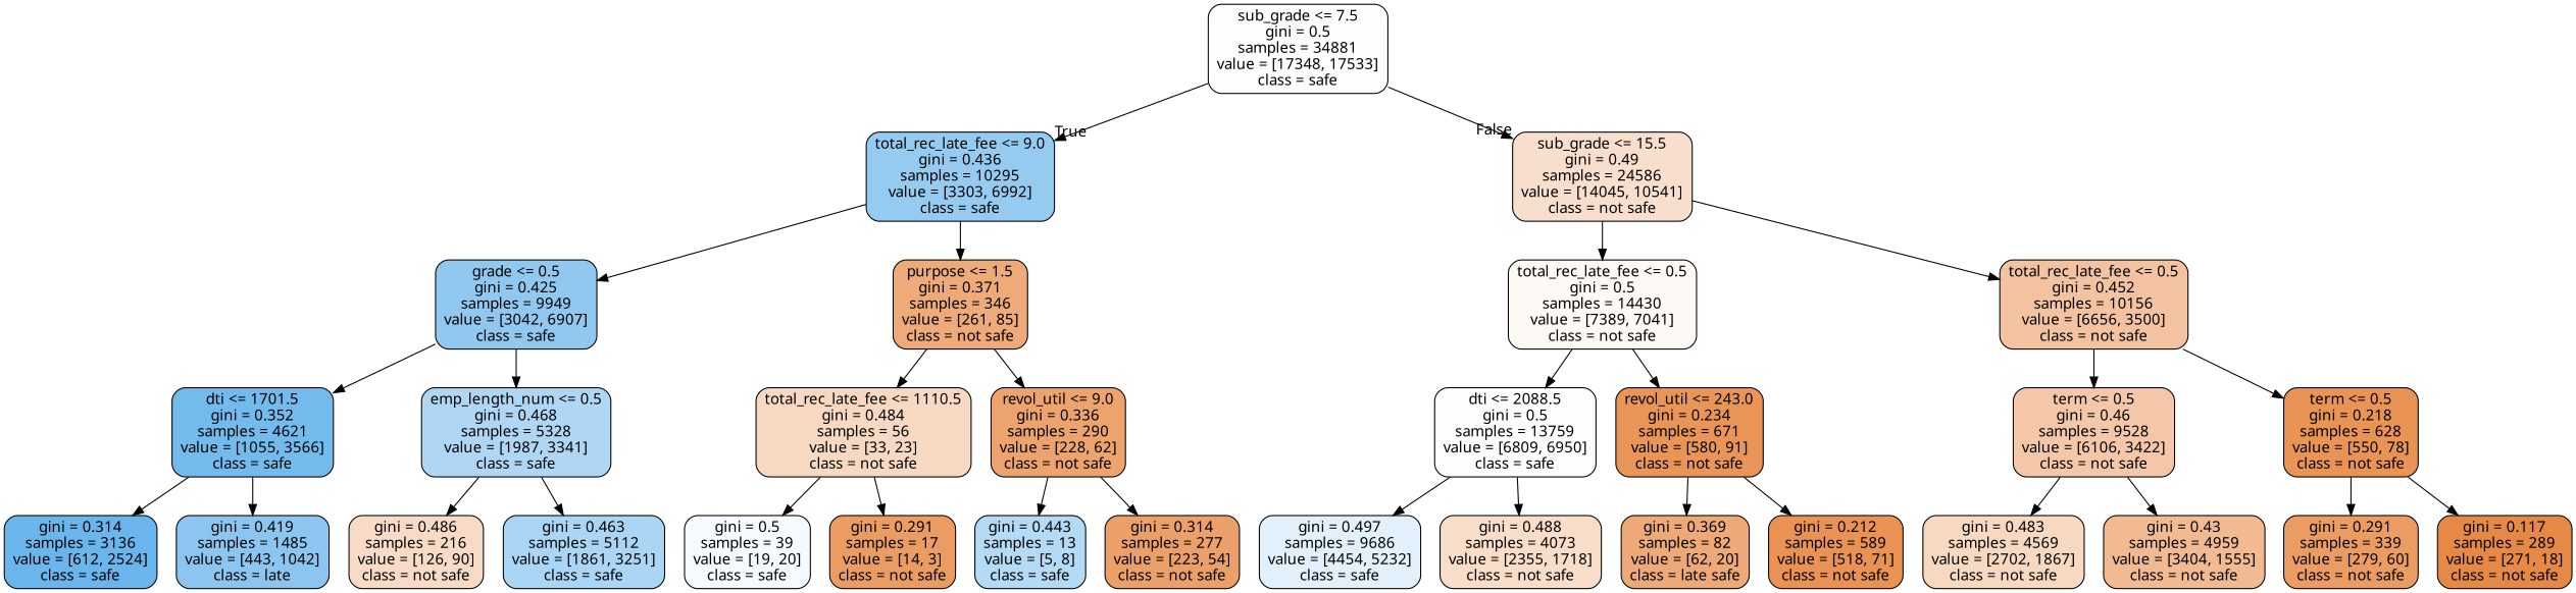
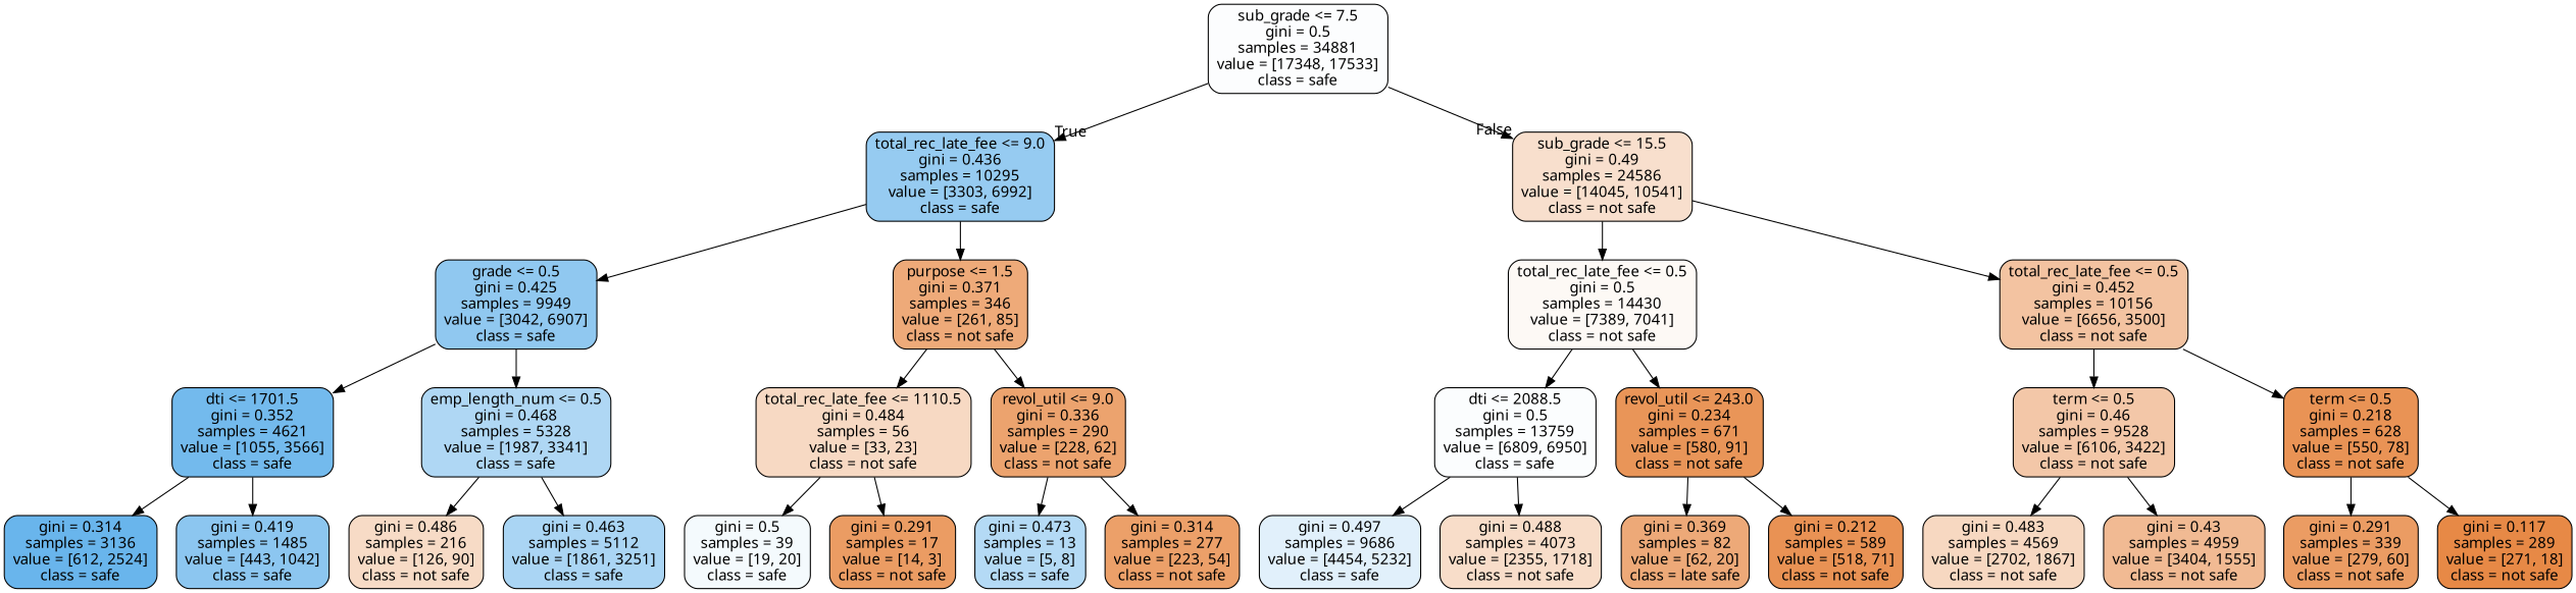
  digraph {
    fontname="Noto Sans"
    node [color=black fillcolor="#e58139c8" fontname="Noto Sans" shape=box style="filled, rounded"]
    edge [fontname="Noto Sans"]
    n1 [fillcolor="#399de503" label="sub_grade <= 7.5\ngini = 0.5\nsamples = 34881\nvalue = [17348, 17533]\nclass = safe"]
    n2 [fillcolor="#399de587" label="total_rec_late_fee <= 9.0\ngini = 0.436\nsamples = 10295\nvalue = [3303, 6992]\nclass = safe"]
    n3 [fillcolor="#e5813940" label="sub_grade <= 15.5\ngini = 0.49\nsamples = 24586\nvalue = [14045, 10541]\nclass = not safe"]
    n4 [fillcolor="#399de58f" label="grade <= 0.5\ngini = 0.425\nsamples = 9949\nvalue = [3042, 6907]\nclass = safe"]
    n5 [fillcolor="#e58139ac" label="purpose <= 1.5\ngini = 0.371\nsamples = 346\nvalue = [261, 85]\nclass = not safe"]
    n6 [fillcolor="#e581390c" label="total_rec_late_fee <= 0.5\ngini = 0.5\nsamples = 14430\nvalue = [7389, 7041]\nclass = not safe"]
    n7 [fillcolor="#e5813979" label="total_rec_late_fee <= 0.5\ngini = 0.452\nsamples = 10156\nvalue = [6656, 3500]\nclass = not safe"]
    n8 [fillcolor="#399de5b4" label="dti <= 1701.5\ngini = 0.352\nsamples = 4621\nvalue = [1055, 3566]\nclass = safe"]
    n9 [fillcolor="#399de567" label="emp_length_num <= 0.5\ngini = 0.468\nsamples = 5328\nvalue = [1987, 3341]\nclass = safe"]
    n10 [fillcolor="#e581394d" label="total_rec_late_fee <= 1110.5\ngini = 0.484\nsamples = 56\nvalue = [33, 23]\nclass = not safe"]
    n11 [fillcolor="#e58139ba" label="revol_util <= 9.0\ngini = 0.336\nsamples = 290\nvalue = [228, 62]\nclass = not safe"]
    n12 [fillcolor="#399de5c1" label="gini = 0.314\nsamples = 3136\nvalue = [612, 2524]\nclass = safe"]
-   n13 [fillcolor="#399de593" label="gini = 0.419\nsamples = 1485\nvalue = [443, 1042]\nclass = late"]
+   n13 [fillcolor="#399de593" label="gini = 0.419\nsamples = 1485\nvalue = [443, 1042]\nclass = safe"]
    n14 [fillcolor="#e5813949" label="gini = 0.486\nsamples = 216\nvalue = [126, 90]\nclass = not safe"]
    n15 [fillcolor="#399de56d" label="gini = 0.463\nsamples = 5112\nvalue = [1861, 3251]\nclass = safe"]
    n16 [fillcolor="#399de50d" label="gini = 0.5\nsamples = 39\nvalue = [19, 20]\nclass = safe"]
    n17 [label="gini = 0.291\nsamples = 17\nvalue = [14, 3]\nclass = not safe"]
-   n18 [fillcolor="#399de560" label="gini = 0.443\nsamples = 13\nvalue = [5, 8]\nclass = safe"]
+   n18 [fillcolor="#399de560" label="gini = 0.473\nsamples = 13\nvalue = [5, 8]\nclass = safe"]
    n19 [fillcolor="#e58139c1" label="gini = 0.314\nsamples = 277\nvalue = [223, 54]\nclass = not safe"]
    n20 [fillcolor="#399de505" label="dti <= 2088.5\ngini = 0.5\nsamples = 13759\nvalue = [6809, 6950]\nclass = safe"]
    n21 [fillcolor="#e58139d7" label="revol_util <= 243.0\ngini = 0.234\nsamples = 671\nvalue = [580, 91]\nclass = not safe"]
    n22 [fillcolor="#e5813970" label="term <= 0.5\ngini = 0.46\nsamples = 9528\nvalue = [6106, 3422]\nclass = not safe"]
    n23 [fillcolor="#e58139db" label="term <= 0.5\ngini = 0.218\nsamples = 628\nvalue = [550, 78]\nclass = not safe"]
    n24 [fillcolor="#399de526" label="gini = 0.497\nsamples = 9686\nvalue = [4454, 5232]\nclass = safe"]
    n25 [fillcolor="#e5813945" label="gini = 0.488\nsamples = 4073\nvalue = [2355, 1718]\nclass = not safe"]
    n26 [fillcolor="#e58139ad" label="gini = 0.369\nsamples = 82\nvalue = [62, 20]\nclass = late safe"]
    n27 [fillcolor="#e58139dc" label="gini = 0.212\nsamples = 589\nvalue = [518, 71]\nclass = not safe"]
    n28 [fillcolor="#e581394f" label="gini = 0.483\nsamples = 4569\nvalue = [2702, 1867]\nclass = not safe"]
    n29 [fillcolor="#e581398b" label="gini = 0.43\nsamples = 4959\nvalue = [3404, 1555]\nclass = not safe"]
    n30 [label="gini = 0.291\nsamples = 339\nvalue = [279, 60]\nclass = not safe"]
    n31 [fillcolor="#e58139ee" label="gini = 0.117\nsamples = 289\nvalue = [271, 18]\nclass = not safe"]
    n1 -> n2 [headlabel=True labelangle=45 labeldistance=2.5]
    n1 -> n3 [headlabel=False labelangle=-45 labeldistance=2.5]
    n2 -> n4
    n2 -> n5
    n3 -> n6
    n3 -> n7
    n4 -> n8
    n4 -> n9
    n5 -> n10
    n5 -> n11
    n6 -> n20
    n6 -> n21
    n7 -> n22
    n7 -> n23
    n8 -> n12
    n8 -> n13
    n9 -> n14
    n9 -> n15
    n10 -> n16
    n10 -> n17
    n11 -> n18
    n11 -> n19
    n20 -> n24
    n20 -> n25
    n21 -> n26
    n21 -> n27
    n22 -> n28
    n22 -> n29
    n23 -> n30
    n23 -> n31
  }
